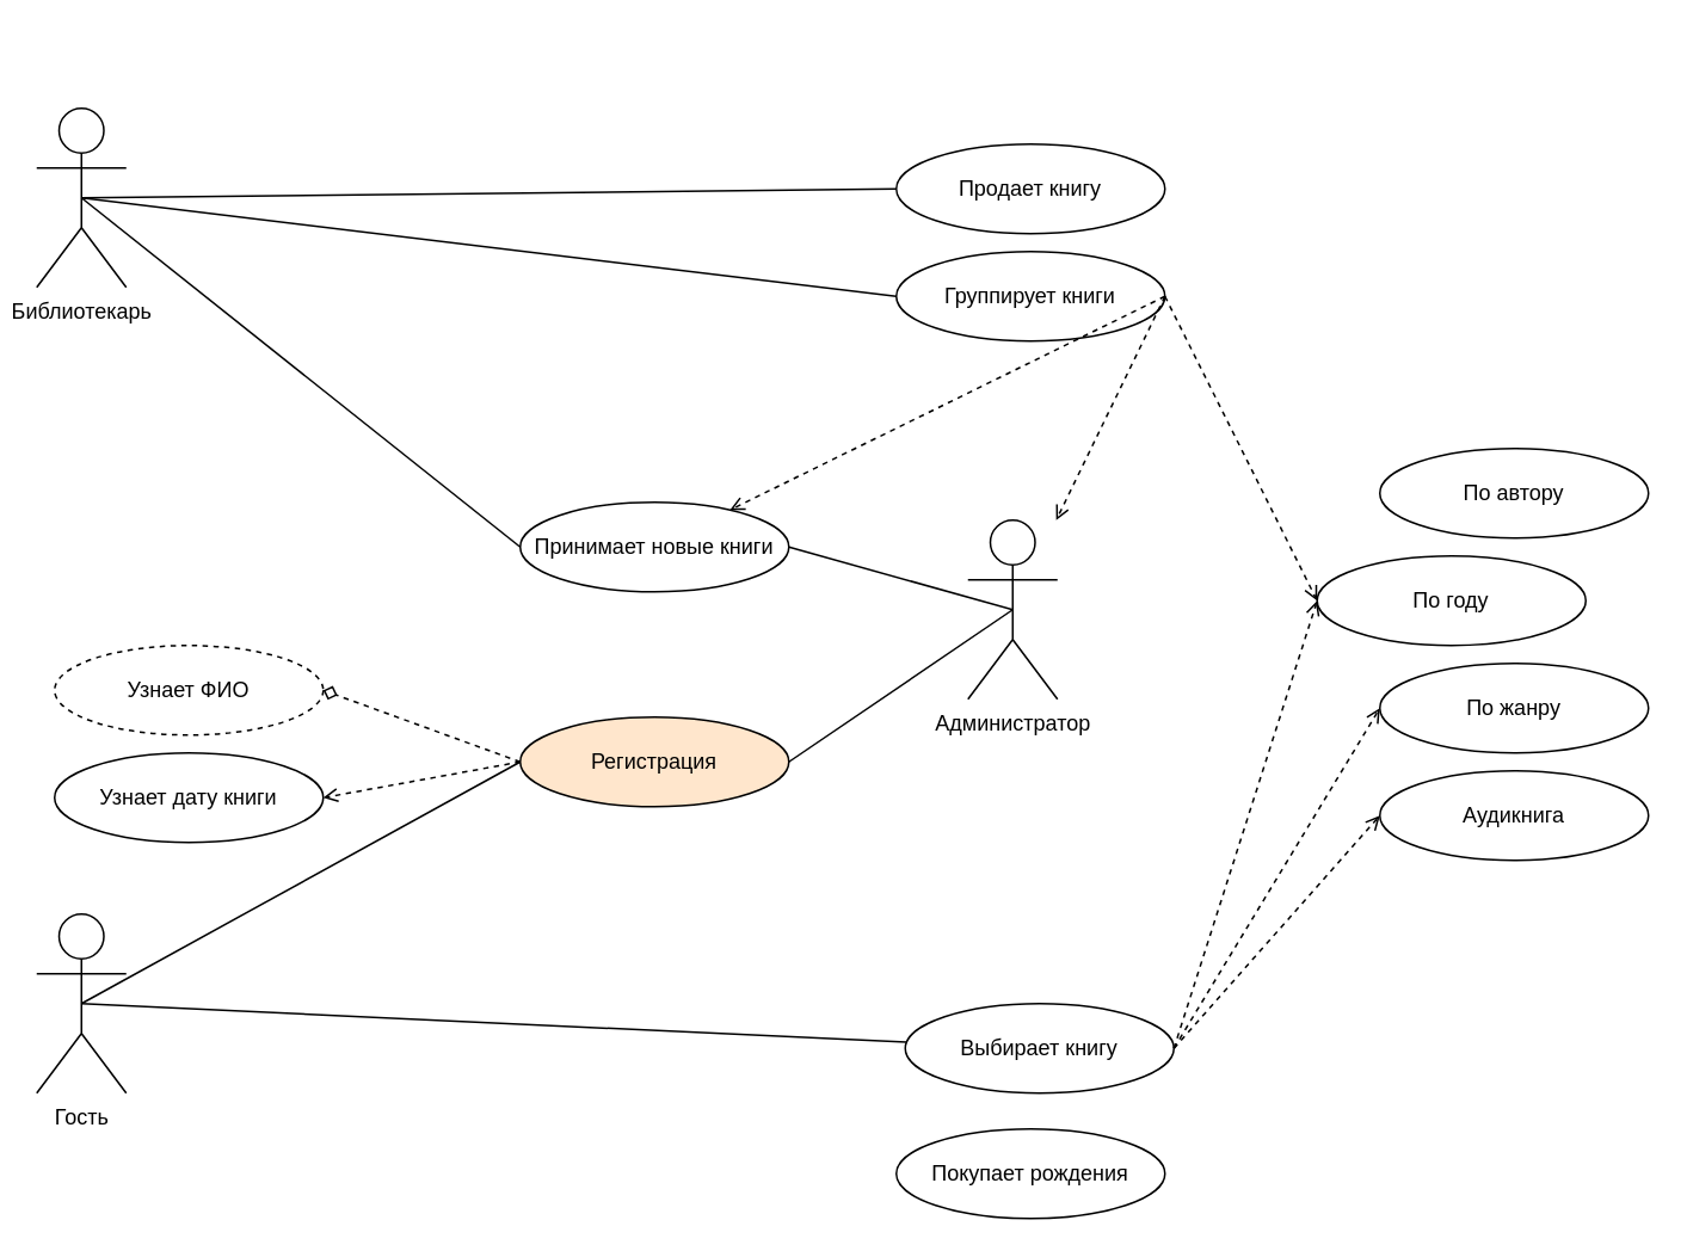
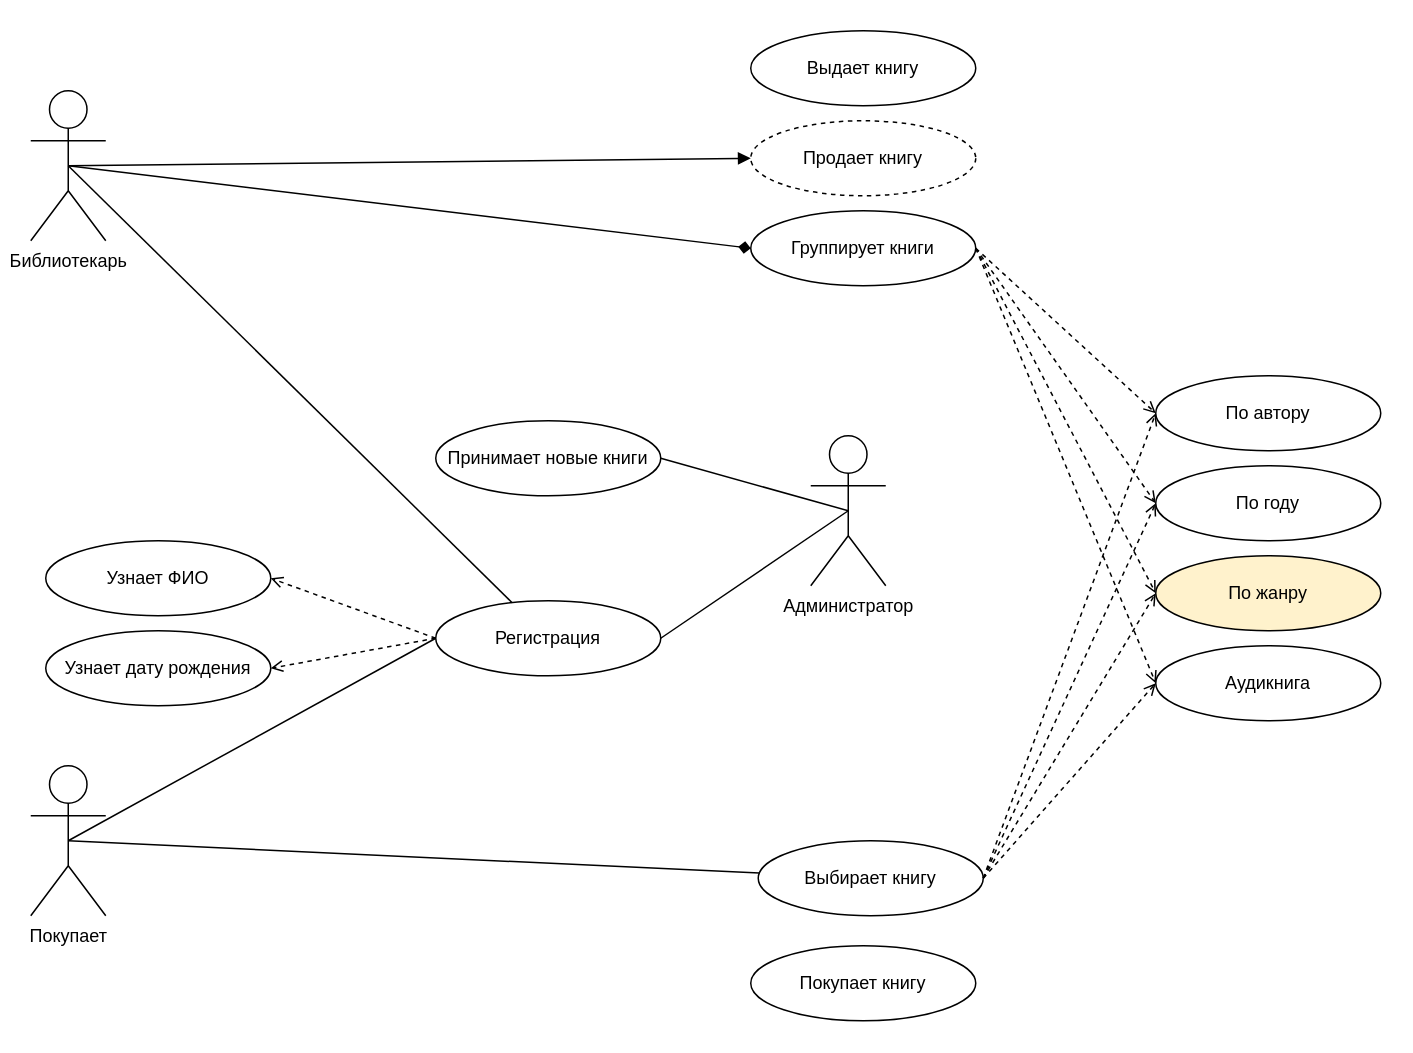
  <mxCell id="0" />
  <mxCell id="1" parent="0" />
  <mxCell id="2" value="Библиотекарь" style="shape=umlActor;verticalLabelPosition=bottom;verticalAlign=top;html=1;outlineConnect=0;" parent="1" vertex="1"><mxGeometry x="20" y="60" width="50" height="100" as="geometry" /></mxCell>
  <mxCell id="3" value="Администратор" style="shape=umlActor;verticalLabelPosition=bottom;verticalAlign=top;html=1;outlineConnect=0;" parent="1" vertex="1"><mxGeometry x="540" y="290" width="50" height="100" as="geometry" /></mxCell>
- <mxCell id="4" value="Гость" style="shape=umlActor;verticalLabelPosition=bottom;verticalAlign=top;html=1;outlineConnect=0;" parent="1" vertex="1"><mxGeometry x="20" y="510" width="50" height="100" as="geometry" /></mxCell>
+ <mxCell id="4" value="Покупает" style="shape=umlActor;verticalLabelPosition=bottom;verticalAlign=top;html=1;outlineConnect=0;" parent="1" vertex="1"><mxGeometry x="20" y="510" width="50" height="100" as="geometry" /></mxCell>
  <mxCell id="5" value="Выбирает книгу" style="ellipse;whiteSpace=wrap;html=1;" parent="1" vertex="1"><mxGeometry x="505" y="560" width="150" height="50" as="geometry" /></mxCell>
- <mxCell id="6" value="Покупает рождения" style="ellipse;whiteSpace=wrap;html=1;" parent="1" vertex="1"><mxGeometry x="500" y="630" width="150" height="50" as="geometry" /></mxCell>
+ <mxCell id="6" value="Покупает книгу" style="ellipse;whiteSpace=wrap;html=1;" parent="1" vertex="1"><mxGeometry x="500" y="630" width="150" height="50" as="geometry" /></mxCell>
  <mxCell id="7" value="Принимает новые книги" style="ellipse;whiteSpace=wrap;html=1;" parent="1" vertex="1"><mxGeometry x="290" y="280" width="150" height="50" as="geometry" /></mxCell>
  <mxCell id="8" style="edgeStyle=orthogonalEdgeStyle;rounded=0;orthogonalLoop=1;jettySize=auto;html=1;exitX=0;exitY=0.5;exitDx=0;exitDy=0;entryX=0;entryY=0.5;entryDx=0;entryDy=0;" parent="1" source="9" target="9" edge="1"><mxGeometry relative="1" as="geometry"><mxPoint x="290" y="375" as="targetPoint" /></mxGeometry></mxCell>
- <mxCell id="9" value="Регистрация" style="ellipse;whiteSpace=wrap;html=1;fillColor=#ffe6cc;" parent="1" vertex="1"><mxGeometry x="290" y="400" width="150" height="50" as="geometry" /></mxCell>
- <mxCell id="10" value="Продает книгу" style="ellipse;whiteSpace=wrap;html=1;" parent="1" vertex="1"><mxGeometry x="500" y="80" width="150" height="50" as="geometry" /></mxCell>
+ <mxCell id="9" value="Регистрация" style="ellipse;whiteSpace=wrap;html=1;" parent="1" vertex="1"><mxGeometry x="290" y="400" width="150" height="50" as="geometry" /></mxCell>
+ <mxCell id="10" value="Продает книгу" style="ellipse;whiteSpace=wrap;html=1;dashed=1;" parent="1" vertex="1"><mxGeometry x="500" y="80" width="150" height="50" as="geometry" /></mxCell>
  <mxCell id="11" value="Группирует книги" style="ellipse;whiteSpace=wrap;html=1;" parent="1" vertex="1"><mxGeometry x="500" y="140" width="150" height="50" as="geometry" /></mxCell>
- <mxCell id="12" value="" style="endArrow=none;html=1;entryX=0;entryY=0.5;entryDx=0;entryDy=0;exitX=0.5;exitY=0.5;exitDx=0;exitDy=0;exitPerimeter=0;" parent="1" source="2" target="7" edge="1"><mxGeometry width="50" height="50" relative="1" as="geometry"><mxPoint x="90" y="130" as="sourcePoint" /><mxPoint x="290" y="375" as="targetPoint" /></mxGeometry></mxCell>
- <mxCell id="13" value="" style="endArrow=none;html=1;exitX=0.5;exitY=0.5;exitDx=0;exitDy=0;exitPerimeter=0;entryX=0;entryY=0.5;entryDx=0;entryDy=0;" parent="1" source="2" target="11" edge="1"><mxGeometry width="50" height="50" relative="1" as="geometry"><mxPoint x="50" y="110" as="sourcePoint" /><mxPoint x="530" y="165" as="targetPoint" /></mxGeometry></mxCell>
- <mxCell id="14" value="" style="endArrow=none;html=1;entryX=0;entryY=0.5;entryDx=0;entryDy=0;exitX=0.5;exitY=0.5;exitDx=0;exitDy=0;exitPerimeter=0;" parent="1" source="2" target="10" edge="1"><mxGeometry width="50" height="50" relative="1" as="geometry"><mxPoint x="90" y="130" as="sourcePoint" /><mxPoint x="290" y="375" as="targetPoint" /></mxGeometry></mxCell>
+ <mxCell id="12" value="" style="endArrow=none;html=1;exitX=0.5;exitY=0.5;exitDx=0;exitDy=0;exitPerimeter=0;" parent="1" source="2" target="9" edge="1"><mxGeometry width="50" height="50" relative="1" as="geometry"><mxPoint x="90" y="130" as="sourcePoint" /><mxPoint x="290" y="375" as="targetPoint" /></mxGeometry></mxCell>
+ <mxCell id="13" value="" style="endArrow=diamond;html=1;exitX=0.5;exitY=0.5;exitDx=0;exitDy=0;exitPerimeter=0;entryX=0;entryY=0.5;entryDx=0;entryDy=0;" parent="1" source="2" target="11" edge="1"><mxGeometry width="50" height="50" relative="1" as="geometry"><mxPoint x="50" y="110" as="sourcePoint" /><mxPoint x="530" y="165" as="targetPoint" /></mxGeometry></mxCell>
+ <mxCell id="14" value="" style="endArrow=block;html=1;entryX=0;entryY=0.5;entryDx=0;entryDy=0;exitX=0.5;exitY=0.5;exitDx=0;exitDy=0;exitPerimeter=0;" parent="1" source="2" target="10" edge="1"><mxGeometry width="50" height="50" relative="1" as="geometry"><mxPoint x="90" y="130" as="sourcePoint" /><mxPoint x="290" y="375" as="targetPoint" /></mxGeometry></mxCell>
  <mxCell id="15" value="" style="endArrow=none;html=1;exitX=1;exitY=0.5;exitDx=0;exitDy=0;entryX=0.5;entryY=0.5;entryDx=0;entryDy=0;entryPerimeter=0;" parent="1" source="9" target="3" edge="1"><mxGeometry width="50" height="50" relative="1" as="geometry"><mxPoint x="440" y="380" as="sourcePoint" /><mxPoint x="670" y="340" as="targetPoint" /></mxGeometry></mxCell>
  <mxCell id="16" value="" style="endArrow=none;html=1;exitX=1;exitY=0.5;exitDx=0;exitDy=0;entryX=0.5;entryY=0.5;entryDx=0;entryDy=0;entryPerimeter=0;" parent="1" source="7" target="3" edge="1"><mxGeometry width="50" height="50" relative="1" as="geometry"><mxPoint x="440" y="370" as="sourcePoint" /><mxPoint x="650" y="340" as="targetPoint" /></mxGeometry></mxCell>
  <mxCell id="17" value="" style="endArrow=none;html=1;exitX=0.5;exitY=0.5;exitDx=0;exitDy=0;exitPerimeter=0;" parent="1" source="4" target="5" edge="1"><mxGeometry width="50" height="50" relative="1" as="geometry"><mxPoint x="79" y="572" as="sourcePoint" /><mxPoint x="480" y="520" as="targetPoint" /></mxGeometry></mxCell>
  <mxCell id="18" value="По автору" style="ellipse;whiteSpace=wrap;html=1;" parent="1" vertex="1"><mxGeometry x="770" y="250" width="150" height="50" as="geometry" /></mxCell>
- <mxCell id="19" value="По году" style="ellipse;whiteSpace=wrap;html=1;" parent="1" vertex="1"><mxGeometry x="735" y="310" width="150" height="50" as="geometry" /></mxCell>
- <mxCell id="20" value="По жанру" style="ellipse;whiteSpace=wrap;html=1;" parent="1" vertex="1"><mxGeometry x="770" y="370" width="150" height="50" as="geometry" /></mxCell>
+ <mxCell id="19" value="По году" style="ellipse;whiteSpace=wrap;html=1;" parent="1" vertex="1"><mxGeometry x="770" y="310" width="150" height="50" as="geometry" /></mxCell>
+ <mxCell id="20" value="По жанру" style="ellipse;whiteSpace=wrap;html=1;fillColor=#fff2cc;" parent="1" vertex="1"><mxGeometry x="770" y="370" width="150" height="50" as="geometry" /></mxCell>
+ <mxCell id="21" value="" style="html=1;verticalAlign=bottom;labelBackgroundColor=none;endArrow=open;endFill=0;dashed=1;exitX=1;exitY=0.5;exitDx=0;exitDy=0;entryX=0;entryY=0.5;entryDx=0;entryDy=0;" parent="1" source="11" target="18" edge="1"><mxGeometry x="-1" y="-440" width="160" relative="1" as="geometry"><mxPoint x="740.854" y="220.001" as="sourcePoint" /><mxPoint x="650" y="206.723" as="targetPoint" /><mxPoint x="321" y="221" as="offset" /></mxGeometry></mxCell>
  <mxCell id="22" value="" style="html=1;verticalAlign=bottom;labelBackgroundColor=none;endArrow=open;endFill=0;dashed=1;exitX=1;exitY=0.5;exitDx=0;exitDy=0;entryX=0;entryY=0.5;entryDx=0;entryDy=0;" parent="1" source="11" target="19" edge="1"><mxGeometry x="-1" y="-440" width="160" relative="1" as="geometry"><mxPoint x="660" y="175" as="sourcePoint" /><mxPoint x="800" y="135" as="targetPoint" /><mxPoint x="321" y="221" as="offset" /></mxGeometry></mxCell>
- <mxCell id="23" value="Узнает ФИО" style="ellipse;whiteSpace=wrap;html=1;dashed=1;" parent="1" vertex="1"><mxGeometry x="30" y="360" width="150" height="50" as="geometry" /></mxCell>
- <mxCell id="24" value="Узнает дату книги" style="ellipse;whiteSpace=wrap;html=1;" parent="1" vertex="1"><mxGeometry x="30" y="420" width="150" height="50" as="geometry" /></mxCell>
- <mxCell id="25" value="" style="html=1;verticalAlign=bottom;labelBackgroundColor=none;endArrow=open;endFill=0;dashed=1;exitX=1;exitY=0.5;exitDx=0;exitDy=0;" parent="1" source="11" target="7" edge="1"><mxGeometry x="-1" y="-440" width="160" relative="1" as="geometry"><mxPoint x="660" y="175" as="sourcePoint" /><mxPoint x="800" y="255" as="targetPoint" /><mxPoint x="321" y="221" as="offset" /></mxGeometry></mxCell>
- <mxCell id="26" value="" style="html=1;verticalAlign=bottom;labelBackgroundColor=none;endArrow=diamond;endFill=0;dashed=1;exitX=0;exitY=0.5;exitDx=0;exitDy=0;entryX=1;entryY=0.5;entryDx=0;entryDy=0;" parent="1" source="9" target="23" edge="1"><mxGeometry x="-1" y="-440" width="160" relative="1" as="geometry"><mxPoint x="670" y="185" as="sourcePoint" /><mxPoint x="810" y="265" as="targetPoint" /><mxPoint x="321" y="221" as="offset" /></mxGeometry></mxCell>
+ <mxCell id="23" value="Узнает ФИО" style="ellipse;whiteSpace=wrap;html=1;" parent="1" vertex="1"><mxGeometry x="30" y="360" width="150" height="50" as="geometry" /></mxCell>
+ <mxCell id="24" value="Узнает дату рождения" style="ellipse;whiteSpace=wrap;html=1;" parent="1" vertex="1"><mxGeometry x="30" y="420" width="150" height="50" as="geometry" /></mxCell>
+ <mxCell id="25" value="" style="html=1;verticalAlign=bottom;labelBackgroundColor=none;endArrow=open;endFill=0;dashed=1;exitX=1;exitY=0.5;exitDx=0;exitDy=0;entryX=0;entryY=0.5;entryDx=0;entryDy=0;" parent="1" source="11" target="20" edge="1"><mxGeometry x="-1" y="-440" width="160" relative="1" as="geometry"><mxPoint x="660" y="175" as="sourcePoint" /><mxPoint x="800" y="255" as="targetPoint" /><mxPoint x="321" y="221" as="offset" /></mxGeometry></mxCell>
+ <mxCell id="26" value="" style="html=1;verticalAlign=bottom;labelBackgroundColor=none;endArrow=open;endFill=0;dashed=1;exitX=0;exitY=0.5;exitDx=0;exitDy=0;entryX=1;entryY=0.5;entryDx=0;entryDy=0;" parent="1" source="9" target="23" edge="1"><mxGeometry x="-1" y="-440" width="160" relative="1" as="geometry"><mxPoint x="670" y="185" as="sourcePoint" /><mxPoint x="810" y="265" as="targetPoint" /><mxPoint x="321" y="221" as="offset" /></mxGeometry></mxCell>
  <mxCell id="27" value="" style="html=1;verticalAlign=bottom;labelBackgroundColor=none;endArrow=open;endFill=0;dashed=1;exitX=0;exitY=0.5;exitDx=0;exitDy=0;entryX=1;entryY=0.5;entryDx=0;entryDy=0;" parent="1" source="9" target="24" edge="1"><mxGeometry x="-1" y="-440" width="160" relative="1" as="geometry"><mxPoint x="300" y="375" as="sourcePoint" /><mxPoint x="190" y="315" as="targetPoint" /><mxPoint x="321" y="221" as="offset" /></mxGeometry></mxCell>
  <mxCell id="28" value="Аудикнига" style="ellipse;whiteSpace=wrap;html=1;" parent="1" vertex="1"><mxGeometry x="770" y="430" width="150" height="50" as="geometry" /></mxCell>
- <mxCell id="29" value="" style="html=1;verticalAlign=bottom;labelBackgroundColor=none;endArrow=open;endFill=0;dashed=1;exitX=1;exitY=0.5;exitDx=0;exitDy=0;" parent="1" source="11" target="3" edge="1"><mxGeometry x="-1" y="-440" width="160" relative="1" as="geometry"><mxPoint x="660" y="175" as="sourcePoint" /><mxPoint x="800" y="215" as="targetPoint" /><mxPoint x="321" y="221" as="offset" /></mxGeometry></mxCell>
+ <mxCell id="29" value="" style="html=1;verticalAlign=bottom;labelBackgroundColor=none;endArrow=open;endFill=0;dashed=1;exitX=1;exitY=0.5;exitDx=0;exitDy=0;entryX=0;entryY=0.5;entryDx=0;entryDy=0;" parent="1" source="11" target="28" edge="1"><mxGeometry x="-1" y="-440" width="160" relative="1" as="geometry"><mxPoint x="660" y="175" as="sourcePoint" /><mxPoint x="800" y="215" as="targetPoint" /><mxPoint x="321" y="221" as="offset" /></mxGeometry></mxCell>
  <mxCell id="30" value="" style="html=1;verticalAlign=bottom;labelBackgroundColor=none;endArrow=open;endFill=0;dashed=1;exitX=1;exitY=0.5;exitDx=0;exitDy=0;entryX=0;entryY=0.5;entryDx=0;entryDy=0;" parent="1" source="5" target="28" edge="1"><mxGeometry x="-1" y="-440" width="160" relative="1" as="geometry"><mxPoint x="760" y="547" as="sourcePoint" /><mxPoint x="880" y="837" as="targetPoint" /><mxPoint x="321" y="221" as="offset" /></mxGeometry></mxCell>
  <mxCell id="31" value="" style="html=1;verticalAlign=bottom;labelBackgroundColor=none;endArrow=open;endFill=0;dashed=1;exitX=1;exitY=0.5;exitDx=0;exitDy=0;entryX=0;entryY=0.5;entryDx=0;entryDy=0;" parent="1" source="5" target="20" edge="1"><mxGeometry x="-1" y="-440" width="160" relative="1" as="geometry"><mxPoint x="665" y="595" as="sourcePoint" /><mxPoint x="780" y="465" as="targetPoint" /><mxPoint x="321" y="221" as="offset" /></mxGeometry></mxCell>
  <mxCell id="32" value="" style="html=1;verticalAlign=bottom;labelBackgroundColor=none;endArrow=open;endFill=0;dashed=1;exitX=1;exitY=0.5;exitDx=0;exitDy=0;entryX=0;entryY=0.5;entryDx=0;entryDy=0;" parent="1" source="5" target="19" edge="1"><mxGeometry x="-1" y="-440" width="160" relative="1" as="geometry"><mxPoint x="675" y="605" as="sourcePoint" /><mxPoint x="790" y="475" as="targetPoint" /><mxPoint x="321" y="221" as="offset" /></mxGeometry></mxCell>
+ <mxCell id="33" value="" style="html=1;verticalAlign=bottom;labelBackgroundColor=none;endArrow=open;endFill=0;dashed=1;exitX=1;exitY=0.5;exitDx=0;exitDy=0;entryX=0;entryY=0.5;entryDx=0;entryDy=0;" parent="1" source="5" target="18" edge="1"><mxGeometry x="-1" y="-440" width="160" relative="1" as="geometry"><mxPoint x="685" y="615" as="sourcePoint" /><mxPoint x="800" y="485" as="targetPoint" /><mxPoint x="321" y="221" as="offset" /></mxGeometry></mxCell>
  <mxCell id="34" value="" style="endArrow=none;html=1;entryX=0;entryY=0.5;entryDx=0;entryDy=0;exitX=0.5;exitY=0.5;exitDx=0;exitDy=0;exitPerimeter=0;" parent="1" source="4" target="9" edge="1"><mxGeometry width="50" height="50" relative="1" as="geometry"><mxPoint x="55" y="570" as="sourcePoint" /><mxPoint x="300" y="375" as="targetPoint" /></mxGeometry></mxCell>
+ <mxCell id="35" value="Выдает книгу" style="ellipse;whiteSpace=wrap;html=1;" vertex="1" parent="1"><mxGeometry x="500" y="20" width="150" height="50" as="geometry" /></mxCell>
